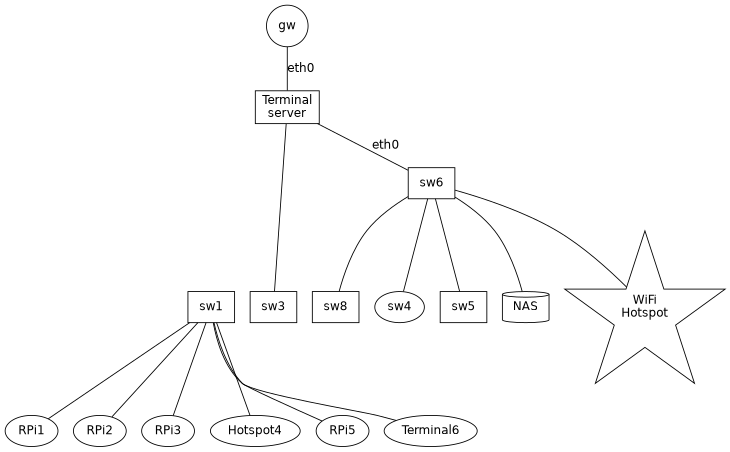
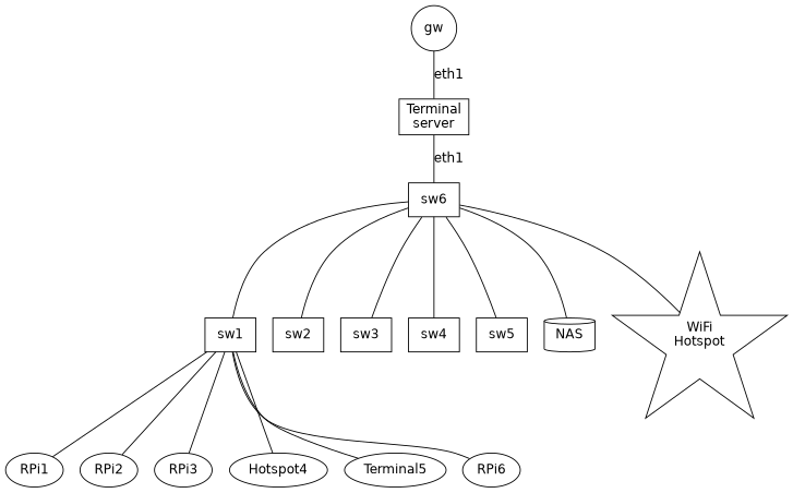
  graph {
    fontname="DejaVu Sans"
    node [fontname="DejaVu Sans" shape=box]
    edge [fontname="DejaVu Sans"]
    sw1
-   sw2 [label=sw8]
+   sw2
    sw3
-   sw4 [shape=ellipse]
+   sw4
    sw5
    RPi1 [shape=""]
    RPi2 [shape=""]
    RPi3 [shape=""]
    n9 [label=Hotspot4 shape=""]
-   RPi5 [shape=""]
-   RPi6 [label=Terminal6 shape=""]
+   RPi5 [label=Terminal5 shape=""]
+   RPi6 [shape=""]
    gw [shape=circle]
    n13 [label="Terminal\nserver"]
    sw6
    NAS [shape=cylinder]
    n16 [label="WiFi\nHotspot" shape=star]
    subgraph sub_1 {
      label="Switch per\nscrivania"
      subgraph sub_2 {
        label="Switch per\nscrivania"
        rank=same
        sw1
        sw2
        sw3
        sw4
        sw5
      }
    }
    sw1 -- RPi1
    sw1 -- RPi2
    sw1 -- RPi3
    sw1 -- n9
    sw1 -- RPi5
    sw1 -- RPi6
-   gw -- n13 [label=eth0]
-   n13 -- sw6 [label=eth0]
+   gw -- n13 [label=eth1]
+   n13 -- sw6 [label=eth1]
+   sw6 -- sw1
    sw6 -- sw2
-   n13 -- sw3
+   sw6 -- sw3
    sw6 -- sw4
    sw6 -- sw5
    sw6 -- NAS
    sw6 -- n16
  }
